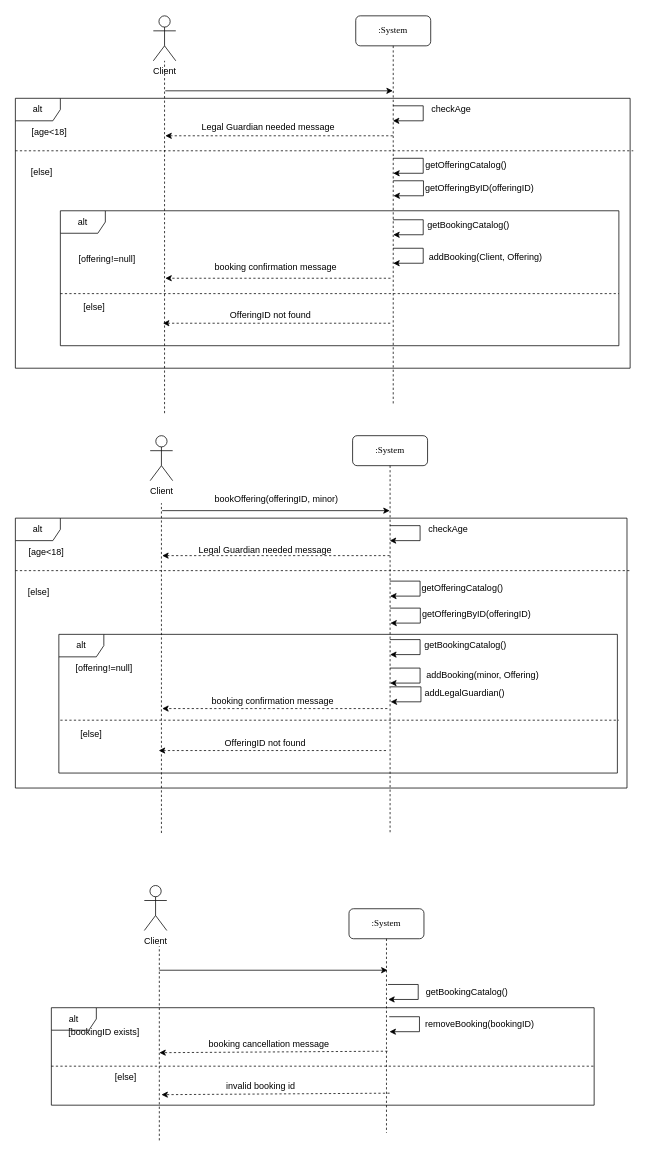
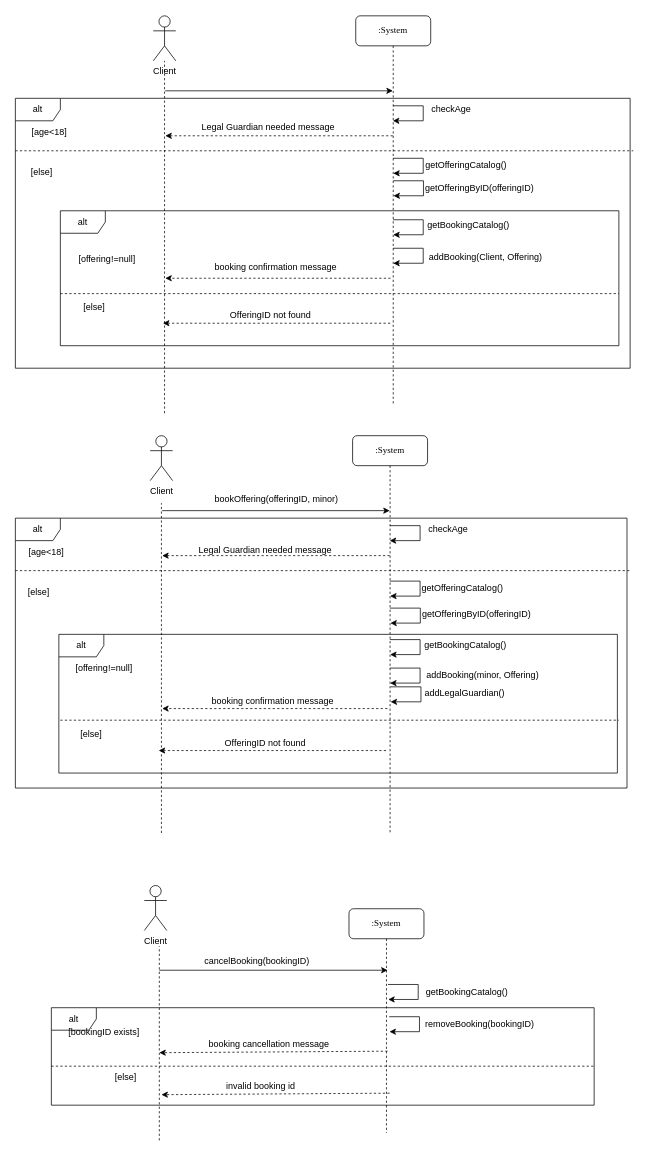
  <mxCell id="0" />
  <mxCell id="1" parent="0" />
  <mxCell id="2" value=":System" style="shape=umlLifeline;perimeter=lifelinePerimeter;whiteSpace=wrap;html=1;container=1;collapsible=0;recursiveResize=0;outlineConnect=0;rounded=1;shadow=0;comic=0;labelBackgroundColor=none;strokeWidth=1;fontFamily=Verdana;fontSize=12;align=center;" parent="1" vertex="1"><mxGeometry x="474" y="20" width="100" height="520" as="geometry" /></mxCell>
  <mxCell id="3" value="" style="endArrow=classic;html=1;rounded=0;" parent="2" edge="1"><mxGeometry width="50" height="50" relative="1" as="geometry"><mxPoint x="49.997" y="220" as="sourcePoint" /><mxPoint x="50.33" y="240" as="targetPoint" /><Array as="points"><mxPoint x="90.33" y="220" /><mxPoint x="90.33" y="240" /></Array></mxGeometry></mxCell>
  <mxCell id="4" value="" style="endArrow=classic;html=1;rounded=0;" parent="2" edge="1"><mxGeometry width="50" height="50" relative="1" as="geometry"><mxPoint x="49.667" y="120" as="sourcePoint" /><mxPoint x="49.5" y="140" as="targetPoint" /><Array as="points"><mxPoint x="90" y="120" /><mxPoint x="90" y="140" /></Array></mxGeometry></mxCell>
  <mxCell id="5" value="" style="endArrow=none;dashed=1;html=1;rounded=0;" parent="1" source="7" edge="1"><mxGeometry width="50" height="50" relative="1" as="geometry"><mxPoint x="214" y="450" as="sourcePoint" /><mxPoint x="214" y="80" as="targetPoint" /></mxGeometry></mxCell>
  <mxCell id="6" value="" style="endArrow=none;dashed=1;html=1;rounded=0;" parent="1" target="7" edge="1"><mxGeometry width="50" height="50" relative="1" as="geometry"><mxPoint x="219" y="550" as="sourcePoint" /><mxPoint x="219" y="110" as="targetPoint" /></mxGeometry></mxCell>
  <mxCell id="7" value="Client" style="shape=umlActor;verticalLabelPosition=bottom;verticalAlign=top;html=1;outlineConnect=0;" parent="1" vertex="1"><mxGeometry x="204" y="20" width="30" height="60" as="geometry" /></mxCell>
  <mxCell id="8" value="" style="endArrow=classic;html=1;rounded=0;" parent="1" edge="1"><mxGeometry width="50" height="50" relative="1" as="geometry"><mxPoint x="220" y="120" as="sourcePoint" /><mxPoint x="523.5" y="120" as="targetPoint" /></mxGeometry></mxCell>
  <mxCell id="9" value="checkAge" style="text;html=1;align=center;verticalAlign=middle;resizable=0;points=[];autosize=1;strokeColor=none;fillColor=none;" parent="1" vertex="1"><mxGeometry x="561" y="130" width="80" height="30" as="geometry" /></mxCell>
  <mxCell id="10" value="getOfferingByID(offeringID)" style="text;html=1;align=center;verticalAlign=middle;resizable=0;points=[];autosize=1;strokeColor=none;fillColor=none;" parent="1" vertex="1"><mxGeometry x="554" y="235" width="170" height="30" as="geometry" /></mxCell>
  <mxCell id="11" value="" style="endArrow=classic;html=1;rounded=0;" parent="1" edge="1"><mxGeometry width="50" height="50" relative="1" as="geometry"><mxPoint x="523.667" y="292" as="sourcePoint" /><mxPoint x="524" y="312" as="targetPoint" /><Array as="points"><mxPoint x="564" y="292" /><mxPoint x="564" y="312" /></Array></mxGeometry></mxCell>
  <mxCell id="12" value="getBookingCatalog()" style="text;html=1;align=center;verticalAlign=middle;resizable=0;points=[];autosize=1;strokeColor=none;fillColor=none;" parent="1" vertex="1"><mxGeometry x="554" y="285" width="140" height="30" as="geometry" /></mxCell>
  <mxCell id="13" value="alt" style="shape=umlFrame;whiteSpace=wrap;html=1;pointerEvents=0;" parent="1" vertex="1"><mxGeometry x="20" y="130" width="820" height="360" as="geometry" /></mxCell>
  <mxCell id="14" value="[else]" style="text;html=1;align=center;verticalAlign=middle;resizable=0;points=[];autosize=1;strokeColor=none;fillColor=none;" parent="1" vertex="1"><mxGeometry x="30" y="214" width="50" height="30" as="geometry" /></mxCell>
  <mxCell id="15" value=":System" style="shape=umlLifeline;perimeter=lifelinePerimeter;whiteSpace=wrap;html=1;container=1;collapsible=0;recursiveResize=0;outlineConnect=0;rounded=1;shadow=0;comic=0;labelBackgroundColor=none;strokeWidth=1;fontFamily=Verdana;fontSize=12;align=center;" parent="1" vertex="1"><mxGeometry x="465" y="1211" width="100" height="299" as="geometry" /></mxCell>
  <mxCell id="16" value="" style="endArrow=none;dashed=1;html=1;rounded=0;" parent="1" edge="1"><mxGeometry width="50" height="50" relative="1" as="geometry"><mxPoint x="212" y="1520" as="sourcePoint" /><mxPoint x="212" y="1261" as="targetPoint" /></mxGeometry></mxCell>
  <mxCell id="17" value="Client" style="shape=umlActor;verticalLabelPosition=bottom;verticalAlign=top;html=1;outlineConnect=0;" parent="1" vertex="1"><mxGeometry x="192" y="1180" width="30" height="60" as="geometry" /></mxCell>
  <mxCell id="18" value="" style="endArrow=classic;html=1;rounded=0;" parent="1" edge="1"><mxGeometry width="50" height="50" relative="1" as="geometry"><mxPoint x="212" y="1293" as="sourcePoint" /><mxPoint x="516.5" y="1293" as="targetPoint" /></mxGeometry></mxCell>
  <mxCell id="19" value="" style="endArrow=classic;html=1;rounded=0;" parent="1" edge="1"><mxGeometry width="50" height="50" relative="1" as="geometry"><mxPoint x="516.997" y="1312" as="sourcePoint" /><mxPoint x="517.33" y="1332" as="targetPoint" /><Array as="points"><mxPoint x="557.33" y="1312" /><mxPoint x="557.33" y="1332" /></Array></mxGeometry></mxCell>
+ <mxCell id="20" value="cancelBooking(bookingID)" style="text;html=1;align=center;verticalAlign=middle;resizable=0;points=[];autosize=1;strokeColor=none;fillColor=none;" parent="1" vertex="1"><mxGeometry x="257" y="1266" width="170" height="30" as="geometry" /></mxCell>
  <mxCell id="21" value="getBookingCatalog()" style="text;html=1;align=center;verticalAlign=middle;resizable=0;points=[];autosize=1;strokeColor=none;fillColor=none;" parent="1" vertex="1"><mxGeometry x="552" y="1307" width="140" height="30" as="geometry" /></mxCell>
  <mxCell id="22" value="alt" style="shape=umlFrame;whiteSpace=wrap;html=1;pointerEvents=0;" parent="1" vertex="1"><mxGeometry x="68" y="1343" width="724" height="130" as="geometry" /></mxCell>
  <mxCell id="23" value="[bookingID exists]" style="text;html=1;align=center;verticalAlign=middle;resizable=0;points=[];autosize=1;strokeColor=none;fillColor=none;" parent="1" vertex="1"><mxGeometry x="78" y="1361" width="120" height="30" as="geometry" /></mxCell>
  <mxCell id="24" value="" style="line;strokeWidth=1;fillColor=none;align=left;verticalAlign=middle;spacingTop=-1;spacingLeft=3;spacingRight=3;rotatable=0;labelPosition=right;points=[];portConstraint=eastwest;strokeColor=inherit;dashed=1;" parent="1" vertex="1"><mxGeometry x="68" y="1417" width="724" height="8" as="geometry" /></mxCell>
  <mxCell id="25" value="[else]" style="text;html=1;align=center;verticalAlign=middle;resizable=0;points=[];autosize=1;strokeColor=none;fillColor=none;" parent="1" vertex="1"><mxGeometry x="142" y="1421" width="50" height="30" as="geometry" /></mxCell>
  <mxCell id="26" value="" style="endArrow=classic;html=1;rounded=0;" parent="1" edge="1"><mxGeometry width="50" height="50" relative="1" as="geometry"><mxPoint x="518.667" y="1355" as="sourcePoint" /><mxPoint x="519" y="1375" as="targetPoint" /><Array as="points"><mxPoint x="559" y="1355" /><mxPoint x="559" y="1375" /></Array></mxGeometry></mxCell>
  <mxCell id="27" value="" style="endArrow=classic;html=1;rounded=0;dashed=1;" parent="1" edge="1"><mxGeometry width="50" height="50" relative="1" as="geometry"><mxPoint x="516.38" y="1401" as="sourcePoint" /><mxPoint x="212" y="1403" as="targetPoint" /></mxGeometry></mxCell>
  <mxCell id="28" value="removeBooking(bookingID)" style="text;html=1;align=center;verticalAlign=middle;resizable=0;points=[];autosize=1;strokeColor=none;fillColor=none;" parent="1" vertex="1"><mxGeometry x="553.82" y="1350" width="170" height="30" as="geometry" /></mxCell>
  <mxCell id="29" value="invalid booking id" style="text;html=1;align=center;verticalAlign=middle;resizable=0;points=[];autosize=1;strokeColor=none;fillColor=none;" parent="1" vertex="1"><mxGeometry x="287" y="1433" width="120" height="30" as="geometry" /></mxCell>
  <mxCell id="30" value="" style="endArrow=classic;html=1;rounded=0;dashed=1;" parent="1" edge="1"><mxGeometry width="50" height="50" relative="1" as="geometry"><mxPoint x="519.19" y="1457" as="sourcePoint" /><mxPoint x="214.81" y="1459" as="targetPoint" /></mxGeometry></mxCell>
  <mxCell id="31" value="booking cancellation message" style="text;html=1;align=center;verticalAlign=middle;resizable=0;points=[];autosize=1;strokeColor=none;fillColor=none;" parent="1" vertex="1"><mxGeometry x="263" y="1377" width="190" height="30" as="geometry" /></mxCell>
  <mxCell id="32" value="[age&amp;lt;18]" style="text;html=1;align=center;verticalAlign=middle;resizable=0;points=[];autosize=1;strokeColor=none;fillColor=none;" parent="1" vertex="1"><mxGeometry x="30" y="160" width="70" height="30" as="geometry" /></mxCell>
  <mxCell id="33" value="" style="endArrow=none;dashed=1;html=1;rounded=0;entryX=1.006;entryY=0.368;entryDx=0;entryDy=0;entryPerimeter=0;" parent="1" edge="1"><mxGeometry width="50" height="50" relative="1" as="geometry"><mxPoint x="20" y="200" as="sourcePoint" /><mxPoint x="844.176" y="200" as="targetPoint" /></mxGeometry></mxCell>
  <mxCell id="34" value="" style="endArrow=classic;html=1;rounded=0;dashed=1;" parent="1" source="2" edge="1"><mxGeometry width="50" height="50" relative="1" as="geometry"><mxPoint x="410" y="220" as="sourcePoint" /><mxPoint x="220" y="180" as="targetPoint" /></mxGeometry></mxCell>
  <mxCell id="35" value="Legal Guardian needed message" style="text;html=1;align=center;verticalAlign=middle;resizable=0;points=[];autosize=1;strokeColor=none;fillColor=none;" parent="1" vertex="1"><mxGeometry x="252" y="154" width="210" height="30" as="geometry" /></mxCell>
  <mxCell id="36" value="" style="endArrow=classic;html=1;rounded=0;" parent="1" edge="1"><mxGeometry width="50" height="50" relative="1" as="geometry"><mxPoint x="523.667" y="210" as="sourcePoint" /><mxPoint x="524" y="230" as="targetPoint" /><Array as="points"><mxPoint x="564" y="210" /><mxPoint x="564" y="230" /></Array></mxGeometry></mxCell>
  <mxCell id="37" value="getOfferingCatalog()" style="edgeLabel;html=1;align=center;verticalAlign=middle;resizable=0;points=[];fontSize=12;" parent="36" vertex="1" connectable="0"><mxGeometry x="-0.036" y="8" relative="1" as="geometry"><mxPoint x="48" y="2" as="offset" /></mxGeometry></mxCell>
  <mxCell id="38" value="" style="endArrow=classic;html=1;rounded=0;" parent="1" edge="1"><mxGeometry width="50" height="50" relative="1" as="geometry"><mxPoint x="523.667" y="330" as="sourcePoint" /><mxPoint x="524" y="350" as="targetPoint" /><Array as="points"><mxPoint x="564" y="330" /><mxPoint x="564" y="350" /></Array></mxGeometry></mxCell>
  <mxCell id="39" value="addBooking(Client, Offering)" style="text;html=1;align=center;verticalAlign=middle;resizable=0;points=[];autosize=1;strokeColor=none;fillColor=none;" parent="1" vertex="1"><mxGeometry x="557" y="327" width="180" height="30" as="geometry" /></mxCell>
  <mxCell id="40" value="" style="endArrow=classic;html=1;rounded=0;dashed=1;" parent="1" edge="1"><mxGeometry width="50" height="50" relative="1" as="geometry"><mxPoint x="520.38" y="370" as="sourcePoint" /><mxPoint x="220" y="370" as="targetPoint" /></mxGeometry></mxCell>
  <mxCell id="41" value="booking confirmation message" style="text;html=1;align=center;verticalAlign=middle;resizable=0;points=[];autosize=1;strokeColor=none;fillColor=none;" parent="1" vertex="1"><mxGeometry x="272" y="340" width="190" height="30" as="geometry" /></mxCell>
  <mxCell id="42" value="alt" style="shape=umlFrame;whiteSpace=wrap;html=1;pointerEvents=0;" parent="1" vertex="1"><mxGeometry x="80" y="280" width="745" height="180" as="geometry" /></mxCell>
  <mxCell id="43" value="[offering!=null]" style="text;html=1;align=center;verticalAlign=middle;resizable=0;points=[];autosize=1;strokeColor=none;fillColor=none;" parent="1" vertex="1"><mxGeometry x="92" y="330" width="100" height="30" as="geometry" /></mxCell>
  <mxCell id="44" value="" style="line;strokeWidth=1;fillColor=none;align=left;verticalAlign=middle;spacingTop=-1;spacingLeft=3;spacingRight=3;rotatable=0;labelPosition=right;points=[];portConstraint=eastwest;strokeColor=inherit;dashed=1;" parent="1" vertex="1"><mxGeometry x="80" y="381" width="745" height="19" as="geometry" /></mxCell>
  <mxCell id="45" value="&lt;div&gt;&lt;br&gt;&lt;/div&gt;&lt;div&gt;[else]&lt;br&gt;&lt;/div&gt;" style="text;html=1;align=center;verticalAlign=middle;resizable=0;points=[];autosize=1;strokeColor=none;fillColor=none;" parent="1" vertex="1"><mxGeometry x="100" y="381" width="50" height="40" as="geometry" /></mxCell>
  <mxCell id="46" value="" style="endArrow=classic;html=1;rounded=0;dashed=1;" parent="1" edge="1"><mxGeometry width="50" height="50" relative="1" as="geometry"><mxPoint x="520" y="430" as="sourcePoint" /><mxPoint x="216.81" y="430" as="targetPoint" /></mxGeometry></mxCell>
  <mxCell id="47" value="OfferingID not found" style="text;html=1;align=center;verticalAlign=middle;resizable=0;points=[];autosize=1;strokeColor=none;fillColor=none;" parent="1" vertex="1"><mxGeometry x="295" y="405" width="130" height="30" as="geometry" /></mxCell>
  <mxCell id="48" value=":System" style="shape=umlLifeline;perimeter=lifelinePerimeter;whiteSpace=wrap;html=1;container=1;collapsible=0;recursiveResize=0;outlineConnect=0;rounded=1;shadow=0;comic=0;labelBackgroundColor=none;strokeWidth=1;fontFamily=Verdana;fontSize=12;align=center;" parent="1" vertex="1"><mxGeometry x="469.82" y="580" width="100" height="530" as="geometry" /></mxCell>
  <mxCell id="49" value="" style="endArrow=classic;html=1;rounded=0;" parent="48" edge="1"><mxGeometry width="50" height="50" relative="1" as="geometry"><mxPoint x="49.997" y="230" as="sourcePoint" /><mxPoint x="50.33" y="250" as="targetPoint" /><Array as="points"><mxPoint x="90.33" y="230" /><mxPoint x="90.33" y="250" /></Array></mxGeometry></mxCell>
  <mxCell id="50" value="" style="endArrow=classic;html=1;rounded=0;" parent="48" edge="1"><mxGeometry width="50" height="50" relative="1" as="geometry"><mxPoint x="49.667" y="120" as="sourcePoint" /><mxPoint x="49.5" y="140" as="targetPoint" /><Array as="points"><mxPoint x="90" y="120" /><mxPoint x="90" y="140" /></Array></mxGeometry></mxCell>
  <mxCell id="51" value="" style="endArrow=none;dashed=1;html=1;rounded=0;" parent="1" source="53" edge="1"><mxGeometry width="50" height="50" relative="1" as="geometry"><mxPoint x="209.82" y="1010" as="sourcePoint" /><mxPoint x="209.82" y="640" as="targetPoint" /></mxGeometry></mxCell>
  <mxCell id="52" value="" style="endArrow=none;dashed=1;html=1;rounded=0;" parent="1" edge="1"><mxGeometry width="50" height="50" relative="1" as="geometry"><mxPoint x="214.82" y="1110" as="sourcePoint" /><mxPoint x="214.82" y="670" as="targetPoint" /></mxGeometry></mxCell>
  <mxCell id="53" value="Client" style="shape=umlActor;verticalLabelPosition=bottom;verticalAlign=top;html=1;outlineConnect=0;" parent="1" vertex="1"><mxGeometry x="199.82" y="580" width="30" height="60" as="geometry" /></mxCell>
  <mxCell id="54" value="" style="endArrow=classic;html=1;rounded=0;" parent="1" edge="1"><mxGeometry width="50" height="50" relative="1" as="geometry"><mxPoint x="215.82" y="680" as="sourcePoint" /><mxPoint x="519.32" y="680" as="targetPoint" /></mxGeometry></mxCell>
  <mxCell id="55" value="bookOffering(offeringID, minor)" style="text;html=1;align=center;verticalAlign=middle;resizable=0;points=[];autosize=1;strokeColor=none;fillColor=none;" parent="1" vertex="1"><mxGeometry x="272.82" y="650" width="190" height="30" as="geometry" /></mxCell>
  <mxCell id="56" value="checkAge" style="text;html=1;align=center;verticalAlign=middle;resizable=0;points=[];autosize=1;strokeColor=none;fillColor=none;" parent="1" vertex="1"><mxGeometry x="556.82" y="690" width="80" height="30" as="geometry" /></mxCell>
  <mxCell id="57" value="getOfferingByID(offeringID)" style="text;html=1;align=center;verticalAlign=middle;resizable=0;points=[];autosize=1;strokeColor=none;fillColor=none;" parent="1" vertex="1"><mxGeometry x="549.82" y="804" width="170" height="30" as="geometry" /></mxCell>
  <mxCell id="58" value="" style="endArrow=classic;html=1;rounded=0;" parent="1" edge="1"><mxGeometry width="50" height="50" relative="1" as="geometry"><mxPoint x="519.487" y="852" as="sourcePoint" /><mxPoint x="519.82" y="872" as="targetPoint" /><Array as="points"><mxPoint x="559.82" y="852" /><mxPoint x="559.82" y="872" /></Array></mxGeometry></mxCell>
  <mxCell id="59" value="getBookingCatalog()" style="text;html=1;align=center;verticalAlign=middle;resizable=0;points=[];autosize=1;strokeColor=none;fillColor=none;" parent="1" vertex="1"><mxGeometry x="549.82" y="845" width="140" height="30" as="geometry" /></mxCell>
  <mxCell id="60" value="alt" style="shape=umlFrame;whiteSpace=wrap;html=1;pointerEvents=0;" parent="1" vertex="1"><mxGeometry x="20" y="690" width="815.82" height="360" as="geometry" /></mxCell>
  <mxCell id="61" value="[else]" style="text;html=1;align=center;verticalAlign=middle;resizable=0;points=[];autosize=1;strokeColor=none;fillColor=none;" parent="1" vertex="1"><mxGeometry x="25.82" y="774" width="50" height="30" as="geometry" /></mxCell>
  <mxCell id="62" value="[age&amp;lt;18]" style="text;html=1;align=center;verticalAlign=middle;resizable=0;points=[];autosize=1;strokeColor=none;fillColor=none;" parent="1" vertex="1"><mxGeometry x="25.82" y="720" width="70" height="30" as="geometry" /></mxCell>
  <mxCell id="63" value="" style="endArrow=none;dashed=1;html=1;rounded=0;entryX=1.006;entryY=0.368;entryDx=0;entryDy=0;entryPerimeter=0;" parent="1" edge="1"><mxGeometry width="50" height="50" relative="1" as="geometry"><mxPoint x="20" y="760" as="sourcePoint" /><mxPoint x="839.996" y="760" as="targetPoint" /></mxGeometry></mxCell>
  <mxCell id="64" value="" style="endArrow=classic;html=1;rounded=0;dashed=1;" parent="1" source="48" edge="1"><mxGeometry width="50" height="50" relative="1" as="geometry"><mxPoint x="405.82" y="780" as="sourcePoint" /><mxPoint x="215.82" y="740" as="targetPoint" /></mxGeometry></mxCell>
  <mxCell id="65" value="Legal Guardian needed message" style="text;html=1;align=center;verticalAlign=middle;resizable=0;points=[];autosize=1;strokeColor=none;fillColor=none;" parent="1" vertex="1"><mxGeometry x="247.82" y="718" width="210" height="30" as="geometry" /></mxCell>
  <mxCell id="66" value="" style="endArrow=classic;html=1;rounded=0;" parent="1" edge="1"><mxGeometry width="50" height="50" relative="1" as="geometry"><mxPoint x="519.487" y="774" as="sourcePoint" /><mxPoint x="519.82" y="794" as="targetPoint" /><Array as="points"><mxPoint x="559.82" y="774" /><mxPoint x="559.82" y="794" /></Array></mxGeometry></mxCell>
  <mxCell id="67" value="getOfferingCatalog()" style="edgeLabel;html=1;align=center;verticalAlign=middle;resizable=0;points=[];fontSize=12;" parent="66" vertex="1" connectable="0"><mxGeometry x="-0.036" y="8" relative="1" as="geometry"><mxPoint x="48" y="2" as="offset" /></mxGeometry></mxCell>
  <mxCell id="68" value="" style="endArrow=classic;html=1;rounded=0;" parent="1" edge="1"><mxGeometry width="50" height="50" relative="1" as="geometry"><mxPoint x="519.487" y="890" as="sourcePoint" /><mxPoint x="519.82" y="910" as="targetPoint" /><Array as="points"><mxPoint x="559.82" y="890" /><mxPoint x="559.82" y="910" /></Array></mxGeometry></mxCell>
  <mxCell id="69" value="addBooking(minor, Offering)" style="text;html=1;align=center;verticalAlign=middle;resizable=0;points=[];autosize=1;strokeColor=none;fillColor=none;" parent="1" vertex="1"><mxGeometry x="552.82" y="885" width="180" height="30" as="geometry" /></mxCell>
  <mxCell id="70" value="" style="endArrow=classic;html=1;rounded=0;dashed=1;" parent="1" edge="1"><mxGeometry width="50" height="50" relative="1" as="geometry"><mxPoint x="516.2" y="944" as="sourcePoint" /><mxPoint x="215.82" y="944" as="targetPoint" /></mxGeometry></mxCell>
  <mxCell id="71" value="booking confirmation message" style="text;html=1;align=center;verticalAlign=middle;resizable=0;points=[];autosize=1;strokeColor=none;fillColor=none;" parent="1" vertex="1"><mxGeometry x="267.82" y="920" width="190" height="30" as="geometry" /></mxCell>
  <mxCell id="72" value="alt" style="shape=umlFrame;whiteSpace=wrap;html=1;pointerEvents=0;" parent="1" vertex="1"><mxGeometry x="78" y="845" width="745" height="185" as="geometry" /></mxCell>
  <mxCell id="73" value="[offering!=null]" style="text;html=1;align=center;verticalAlign=middle;resizable=0;points=[];autosize=1;strokeColor=none;fillColor=none;" parent="1" vertex="1"><mxGeometry x="88" y="875" width="100" height="30" as="geometry" /></mxCell>
  <mxCell id="74" value="" style="line;strokeWidth=1;fillColor=none;align=left;verticalAlign=middle;spacingTop=-1;spacingLeft=3;spacingRight=3;rotatable=0;labelPosition=right;points=[];portConstraint=eastwest;strokeColor=inherit;dashed=1;" parent="1" vertex="1"><mxGeometry x="80" y="950" width="745" height="19" as="geometry" /></mxCell>
  <mxCell id="75" value="&lt;div&gt;&lt;br&gt;&lt;/div&gt;&lt;div&gt;[else]&lt;br&gt;&lt;/div&gt;" style="text;html=1;align=center;verticalAlign=middle;resizable=0;points=[];autosize=1;strokeColor=none;fillColor=none;" parent="1" vertex="1"><mxGeometry x="95.82" y="950" width="50" height="40" as="geometry" /></mxCell>
  <mxCell id="76" value="" style="endArrow=classic;html=1;rounded=0;dashed=1;" parent="1" edge="1"><mxGeometry width="50" height="50" relative="1" as="geometry"><mxPoint x="514.42" y="1000" as="sourcePoint" /><mxPoint x="211.23" y="1000" as="targetPoint" /></mxGeometry></mxCell>
  <mxCell id="77" value="OfferingID not found" style="text;html=1;align=center;verticalAlign=middle;resizable=0;points=[];autosize=1;strokeColor=none;fillColor=none;" parent="1" vertex="1"><mxGeometry x="287.82" y="976" width="130" height="30" as="geometry" /></mxCell>
  <mxCell id="78" value="" style="endArrow=classic;html=1;rounded=0;" edge="1" parent="1"><mxGeometry width="50" height="50" relative="1" as="geometry"><mxPoint x="520.667" y="915" as="sourcePoint" /><mxPoint x="520.5" y="935" as="targetPoint" /><Array as="points"><mxPoint x="561" y="915" /><mxPoint x="561" y="935" /></Array></mxGeometry></mxCell>
  <mxCell id="79" value="addLegalGuardian()" style="text;html=1;align=center;verticalAlign=middle;resizable=0;points=[];autosize=1;strokeColor=none;fillColor=none;" vertex="1" parent="1"><mxGeometry x="553.82" y="909" width="130" height="30" as="geometry" /></mxCell>
